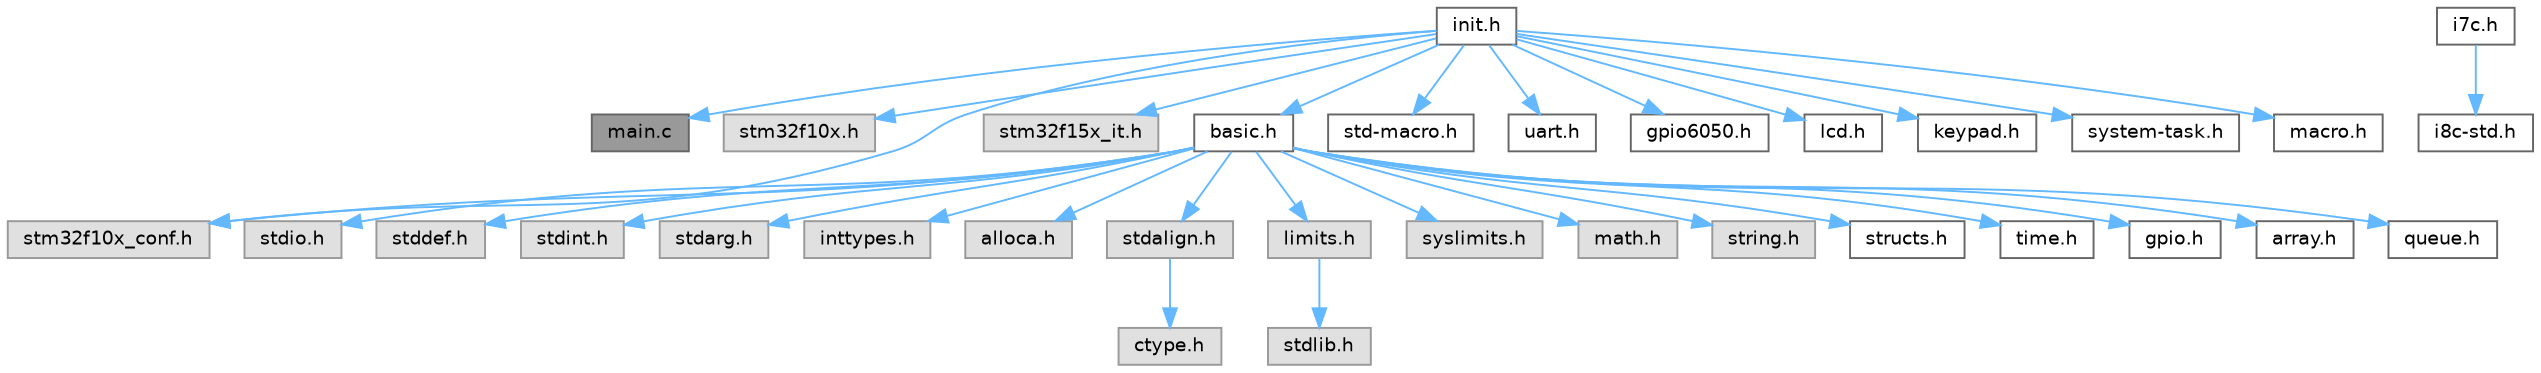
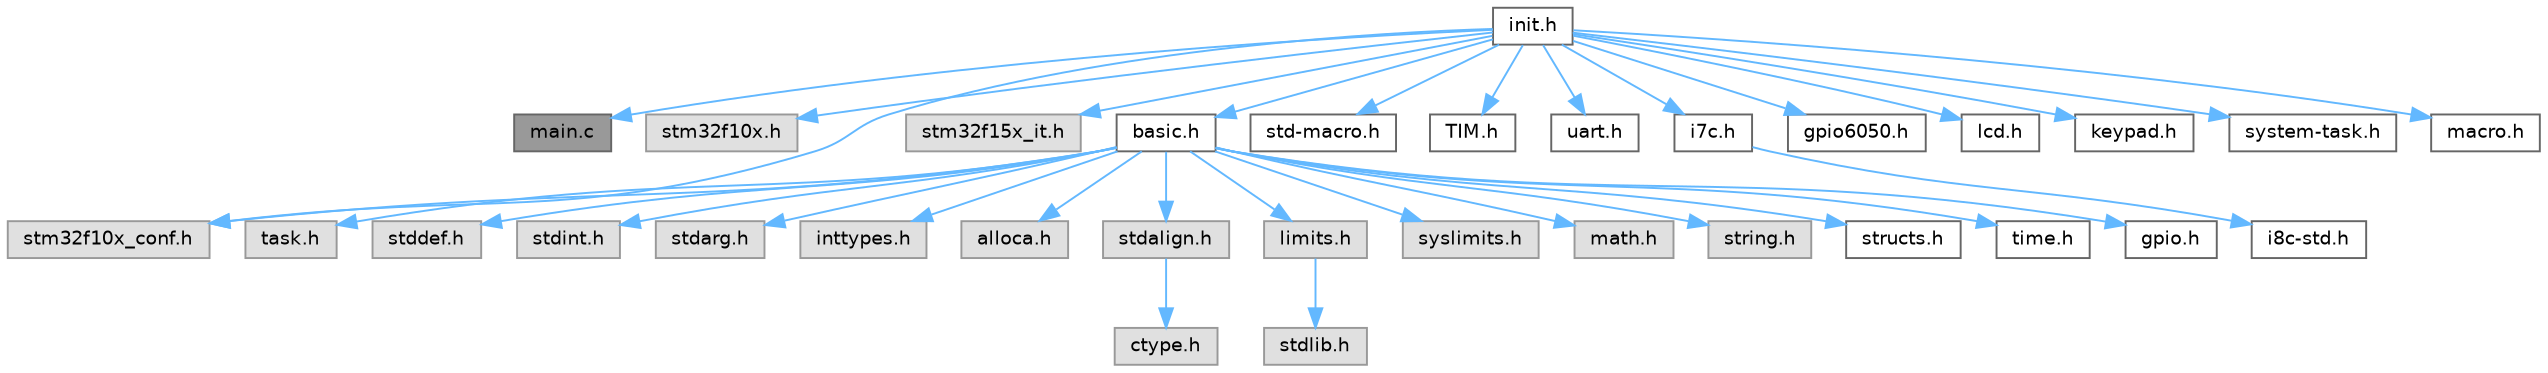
  digraph {
    node [color=grey40 fillcolor=white fontname=Helvetica fontsize=10 shape=box style=filled]
    edge [color=steelblue1 fontname=Helvetica fontsize=10 labelfontname=Helvetica labelfontsize=10 style=solid]
    n1 [color=gray40 fillcolor=grey60 fontcolor=black height=0.2 label="main.c" width=0.4]
    n2 [height=0.2 label="init.h" width=0.4]
    n3 [color=grey60 fillcolor="#E0E0E0" height=0.2 label="stm32f10x.h" width=0.4]
    n4 [color=grey60 fillcolor="#E0E0E0" height=0.2 label="stm32f10x_conf.h" width=0.4]
    n5 [color=grey60 fillcolor="#E0E0E0" height=0.2 label="stm32f15x_it.h" width=0.4]
    n6 [height=0.2 label="basic.h" width=0.4]
    n7 [height=0.2 label="std-macro.h" width=0.4]
+   n8 [height=0.2 label="TIM.h" width=0.4]
    n9 [height=0.2 label="uart.h" width=0.4]
    n10 [height=0.2 label="i7c.h" width=0.4]
    n11 [height=0.2 label="gpio6050.h" width=0.4]
    n12 [height=0.2 label="lcd.h" width=0.4]
    n13 [height=0.2 label="keypad.h" width=0.4]
    n14 [height=0.2 label="system-task.h" width=0.4]
    n15 [height=0.2 label="macro.h" width=0.4]
-   n16 [color=grey60 fillcolor="#E0E0E0" height=0.2 label="stdio.h" width=0.4]
+   n16 [color=grey60 fillcolor="#E0E0E0" height=0.2 label="task.h" width=0.4]
    n17 [color=grey60 fillcolor="#E0E0E0" height=0.2 label="stddef.h" width=0.4]
    n18 [color=grey60 fillcolor="#E0E0E0" height=0.2 label="stdint.h" width=0.4]
    n19 [color=grey60 fillcolor="#E0E0E0" height=0.2 label="stdarg.h" width=0.4]
    n20 [color=grey60 fillcolor="#E0E0E0" height=0.2 label="inttypes.h" width=0.4]
    n21 [color=grey60 fillcolor="#E0E0E0" height=0.2 label="alloca.h" width=0.4]
    n22 [color=grey60 fillcolor="#E0E0E0" height=0.2 label="stdalign.h" width=0.4]
    n23 [color=grey60 fillcolor="#E0E0E0" height=0.2 label="limits.h" width=0.4]
    n24 [color=grey60 fillcolor="#E0E0E0" height=0.2 label="syslimits.h" width=0.4]
    n25 [color=grey60 fillcolor="#E0E0E0" height=0.2 label="math.h" width=0.4]
    n26 [color=grey60 fillcolor="#E0E0E0" height=0.2 label="string.h" width=0.4]
    n27 [height=0.2 label="structs.h" width=0.4]
    n28 [height=0.2 label="time.h" width=0.4]
    n29 [height=0.2 label="gpio.h" width=0.4]
-   n30 [height=0.2 label="array.h" width=0.4]
-   n31 [height=0.2 label="queue.h" width=0.4]
    n32 [height=0.2 label="i8c-std.h" width=0.4]
    n33 [color=grey60 fillcolor="#E0E0E0" height=0.2 label="stdlib.h" width=0.4]
    n34 [color=grey60 fillcolor="#E0E0E0" height=0.2 label="ctype.h" width=0.4]
    n2 -> n1
    n2 -> n3
    n2 -> n4
    n2 -> n5
    n2 -> n6
    n2 -> n7
+   n2 -> n8
    n2 -> n9
+   n2 -> n10
    n2 -> n11
    n2 -> n12
    n2 -> n13
    n2 -> n14
    n2 -> n15
    n6 -> n4
    n6 -> n16
    n6 -> n17
    n6 -> n18
    n6 -> n19
    n6 -> n20
    n6 -> n21
    n6 -> n22
    n6 -> n23
    n6 -> n24
    n6 -> n25
    n6 -> n26
    n6 -> n27
    n6 -> n28
    n6 -> n29
-   n6 -> n30
-   n6 -> n31
    n10 -> n32
    n22 -> n34
    n23 -> n33
  }
